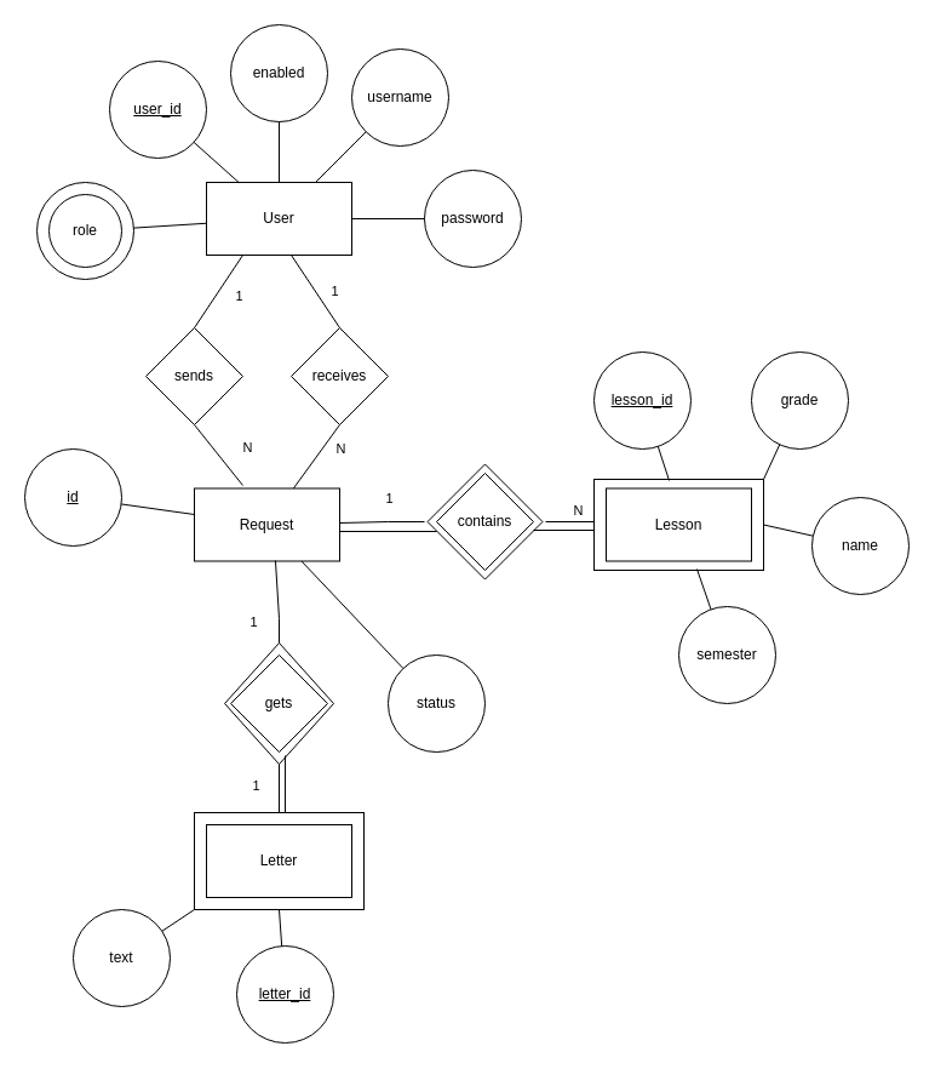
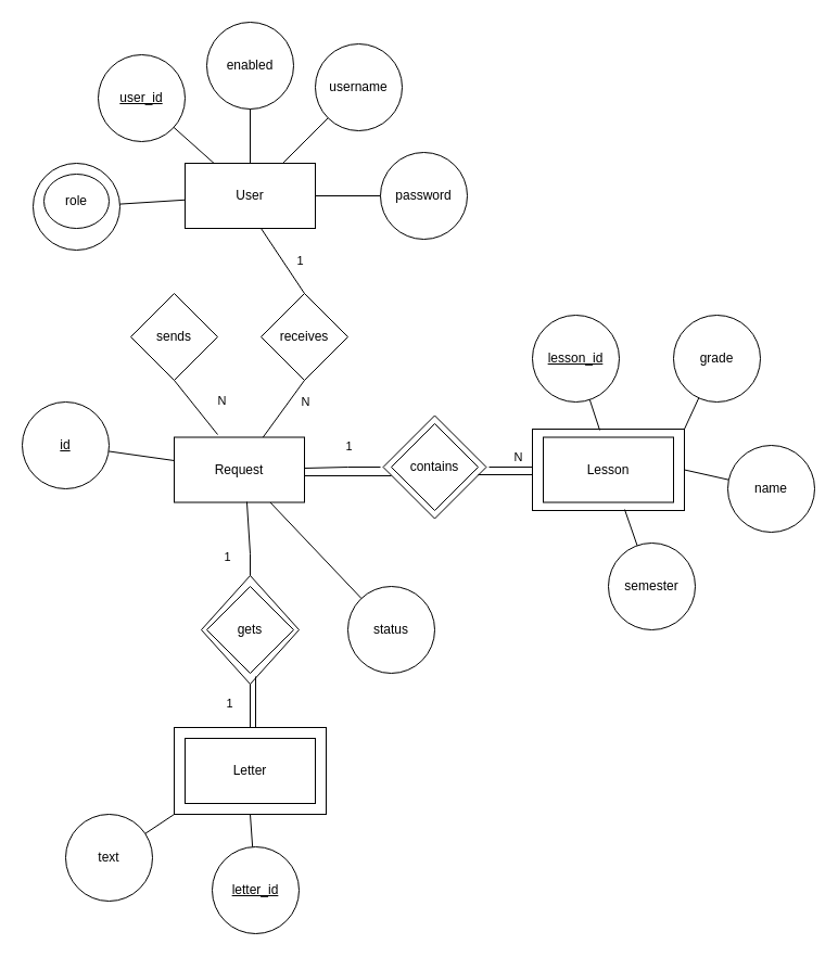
  <mxCell id="0" />
  <mxCell id="1" parent="0" />
  <mxCell id="2" value="" style="rounded=0;whiteSpace=wrap;html=1;" parent="1" vertex="1"><mxGeometry x="160" y="670" width="140" height="80" as="geometry" /></mxCell>
  <mxCell id="3" value="" style="rhombus;whiteSpace=wrap;html=1;" parent="1" vertex="1"><mxGeometry x="185" y="530" width="90" height="100" as="geometry" /></mxCell>
  <mxCell id="4" value="" style="rhombus;whiteSpace=wrap;html=1;" parent="1" vertex="1"><mxGeometry x="352.5" y="382.5" width="95" height="95" as="geometry" /></mxCell>
  <mxCell id="5" style="edgeStyle=orthogonalEdgeStyle;rounded=0;orthogonalLoop=1;jettySize=auto;html=1;exitX=0.75;exitY=1;exitDx=0;exitDy=0;entryX=0.825;entryY=0.983;entryDx=0;entryDy=0;entryPerimeter=0;" parent="1" source="6" target="28" edge="1"><mxGeometry relative="1" as="geometry" /></mxCell>
  <mxCell id="6" value="" style="rounded=0;whiteSpace=wrap;html=1;" parent="1" vertex="1"><mxGeometry x="490" y="395" width="140" height="75" as="geometry" /></mxCell>
  <mxCell id="7" value="User" style="rounded=0;whiteSpace=wrap;html=1;" parent="1" vertex="1"><mxGeometry x="170" y="150" width="120" height="60" as="geometry" /></mxCell>
  <mxCell id="8" value="&lt;u&gt;user_id&lt;/u&gt;" style="ellipse;whiteSpace=wrap;html=1;aspect=fixed;" parent="1" vertex="1"><mxGeometry x="90" y="50" width="80" height="80" as="geometry" /></mxCell>
  <mxCell id="9" value="" style="endArrow=none;html=1;rounded=0;" parent="1" source="8" target="7" edge="1"><mxGeometry width="50" height="50" relative="1" as="geometry"><mxPoint x="360" y="410" as="sourcePoint" /><mxPoint x="410" y="360" as="targetPoint" /></mxGeometry></mxCell>
  <mxCell id="10" value="enabled" style="ellipse;whiteSpace=wrap;html=1;aspect=fixed;" parent="1" vertex="1"><mxGeometry x="190" y="20" width="80" height="80" as="geometry" /></mxCell>
  <mxCell id="11" value="" style="endArrow=none;html=1;rounded=0;" parent="1" source="7" target="10" edge="1"><mxGeometry width="50" height="50" relative="1" as="geometry"><mxPoint x="360" y="410" as="sourcePoint" /><mxPoint x="410" y="360" as="targetPoint" /></mxGeometry></mxCell>
  <mxCell id="12" value="password" style="ellipse;whiteSpace=wrap;html=1;aspect=fixed;" parent="1" vertex="1"><mxGeometry x="350" y="140" width="80" height="80" as="geometry" /></mxCell>
  <mxCell id="13" value="username" style="ellipse;whiteSpace=wrap;html=1;aspect=fixed;" parent="1" vertex="1"><mxGeometry x="290" y="40" width="80" height="80" as="geometry" /></mxCell>
  <mxCell id="14" value="" style="endArrow=none;html=1;rounded=0;" parent="1" source="12" target="7" edge="1"><mxGeometry width="50" height="50" relative="1" as="geometry"><mxPoint x="360" y="410" as="sourcePoint" /><mxPoint x="410" y="360" as="targetPoint" /></mxGeometry></mxCell>
  <mxCell id="15" value="" style="endArrow=none;html=1;rounded=0;" parent="1" source="7" target="13" edge="1"><mxGeometry width="50" height="50" relative="1" as="geometry"><mxPoint x="360" y="410" as="sourcePoint" /><mxPoint x="410" y="360" as="targetPoint" /></mxGeometry></mxCell>
  <mxCell id="16" value="" style="ellipse;whiteSpace=wrap;html=1;aspect=fixed;" parent="1" vertex="1"><mxGeometry x="30" y="150" width="80" height="80" as="geometry" /></mxCell>
- <mxCell id="17" value="role" style="ellipse;whiteSpace=wrap;html=1;aspect=fixed;" parent="1" vertex="1"><mxGeometry x="40" y="160" width="60" height="60" as="geometry" /></mxCell>
+ <mxCell id="17" value="role" style="ellipse;whiteSpace=wrap;html=1;aspect=fixed;" parent="1" vertex="1"><mxGeometry x="40" y="160" width="60" height="50" as="geometry" /></mxCell>
  <mxCell id="18" value="" style="endArrow=none;html=1;rounded=0;" parent="1" source="16" target="7" edge="1"><mxGeometry width="50" height="50" relative="1" as="geometry"><mxPoint x="120" y="230" as="sourcePoint" /><mxPoint x="410" y="360" as="targetPoint" /></mxGeometry></mxCell>
  <mxCell id="19" value="Request" style="rounded=0;whiteSpace=wrap;html=1;" parent="1" vertex="1"><mxGeometry x="160" y="402.5" width="120" height="60" as="geometry" /></mxCell>
  <mxCell id="20" value="&lt;u&gt;id&lt;/u&gt;" style="ellipse;whiteSpace=wrap;html=1;aspect=fixed;" parent="1" vertex="1"><mxGeometry x="20" y="370" width="80" height="80" as="geometry" /></mxCell>
  <mxCell id="21" value="grade" style="ellipse;whiteSpace=wrap;html=1;aspect=fixed;" parent="1" vertex="1"><mxGeometry x="620" y="290" width="80" height="80" as="geometry" /></mxCell>
  <mxCell id="22" value="&lt;u&gt;lesson_id&lt;/u&gt;" style="ellipse;whiteSpace=wrap;html=1;aspect=fixed;" parent="1" vertex="1"><mxGeometry x="490" y="290" width="80" height="80" as="geometry" /></mxCell>
  <mxCell id="23" value="status" style="ellipse;whiteSpace=wrap;html=1;aspect=fixed;" parent="1" vertex="1"><mxGeometry x="320" y="540" width="80" height="80" as="geometry" /></mxCell>
  <mxCell id="24" value="" style="endArrow=none;html=1;rounded=0;" parent="1" source="19" target="20" edge="1"><mxGeometry width="50" height="50" relative="1" as="geometry"><mxPoint x="360" y="380" as="sourcePoint" /><mxPoint x="410" y="330" as="targetPoint" /></mxGeometry></mxCell>
  <mxCell id="25" value="" style="endArrow=none;html=1;rounded=0;" parent="1" source="19" target="23" edge="1"><mxGeometry width="50" height="50" relative="1" as="geometry"><mxPoint x="265" y="440" as="sourcePoint" /><mxPoint x="315" y="390" as="targetPoint" /></mxGeometry></mxCell>
  <mxCell id="26" value="semester" style="ellipse;whiteSpace=wrap;html=1;aspect=fixed;" parent="1" vertex="1"><mxGeometry x="560" y="500" width="80" height="80" as="geometry" /></mxCell>
  <mxCell id="27" value="name" style="ellipse;whiteSpace=wrap;html=1;aspect=fixed;" parent="1" vertex="1"><mxGeometry x="670" y="410" width="80" height="80" as="geometry" /></mxCell>
  <mxCell id="28" value="Lesson" style="rounded=0;whiteSpace=wrap;html=1;" parent="1" vertex="1"><mxGeometry x="500" y="402.5" width="120" height="60" as="geometry" /></mxCell>
  <mxCell id="29" value="text" style="ellipse;whiteSpace=wrap;html=1;aspect=fixed;" parent="1" vertex="1"><mxGeometry x="60" y="750" width="80" height="80" as="geometry" /></mxCell>
  <mxCell id="30" value="&lt;u&gt;letter_id&lt;/u&gt;" style="ellipse;whiteSpace=wrap;html=1;aspect=fixed;" parent="1" vertex="1"><mxGeometry x="195" y="780" width="80" height="80" as="geometry" /></mxCell>
  <mxCell id="31" value="" style="endArrow=none;html=1;rounded=0;exitX=1;exitY=0.5;exitDx=0;exitDy=0;" parent="1" source="6" target="27" edge="1"><mxGeometry width="50" height="50" relative="1" as="geometry"><mxPoint x="390" y="630" as="sourcePoint" /><mxPoint x="660.078" y="457.505" as="targetPoint" /></mxGeometry></mxCell>
  <mxCell id="32" value="" style="endArrow=none;html=1;rounded=0;exitX=1;exitY=0;exitDx=0;exitDy=0;" parent="1" source="6" target="21" edge="1"><mxGeometry width="50" height="50" relative="1" as="geometry"><mxPoint x="590" y="430" as="sourcePoint" /><mxPoint x="640" y="380" as="targetPoint" /></mxGeometry></mxCell>
  <mxCell id="33" value="" style="endArrow=none;html=1;rounded=0;exitX=0.443;exitY=0.013;exitDx=0;exitDy=0;exitPerimeter=0;" parent="1" source="6" target="22" edge="1"><mxGeometry width="50" height="50" relative="1" as="geometry"><mxPoint x="550" y="390" as="sourcePoint" /><mxPoint x="390" y="570" as="targetPoint" /></mxGeometry></mxCell>
  <mxCell id="34" value="" style="endArrow=none;html=1;rounded=0;entryX=0.607;entryY=0.987;entryDx=0;entryDy=0;entryPerimeter=0;" parent="1" source="26" target="6" edge="1"><mxGeometry width="50" height="50" relative="1" as="geometry"><mxPoint x="340" y="620" as="sourcePoint" /><mxPoint x="580" y="480" as="targetPoint" /></mxGeometry></mxCell>
  <mxCell id="35" value="Letter" style="rounded=0;whiteSpace=wrap;html=1;" parent="1" vertex="1"><mxGeometry x="170" y="680" width="120" height="60" as="geometry" /></mxCell>
  <mxCell id="36" value="sends" style="rhombus;whiteSpace=wrap;html=1;" parent="1" vertex="1"><mxGeometry x="120" y="270" width="80" height="80" as="geometry" /></mxCell>
- <mxCell id="37" value="" style="endArrow=none;html=1;rounded=0;entryX=0.25;entryY=1;entryDx=0;entryDy=0;exitX=0.5;exitY=0;exitDx=0;exitDy=0;" parent="1" edge="1" target="7" source="36"><mxGeometry width="50" height="50" relative="1" as="geometry"><mxPoint x="230" y="260" as="sourcePoint" /><mxPoint x="229.5" y="210" as="targetPoint" /></mxGeometry></mxCell>
- <mxCell id="38" value="1" style="edgeLabel;html=1;align=center;verticalAlign=middle;resizable=0;points=[];" parent="37" vertex="1" connectable="0"><mxGeometry x="0.3" y="-2" relative="1" as="geometry"><mxPoint x="9" y="11" as="offset" /></mxGeometry></mxCell>
  <mxCell id="39" value="" style="endArrow=none;html=1;rounded=0;entryX=0.5;entryY=1;entryDx=0;entryDy=0;" parent="1" target="36" edge="1"><mxGeometry width="50" height="50" relative="1" as="geometry"><mxPoint x="200" y="400" as="sourcePoint" /><mxPoint x="410" y="360" as="targetPoint" /></mxGeometry></mxCell>
  <mxCell id="40" value="N" style="edgeLabel;html=1;align=center;verticalAlign=middle;resizable=0;points=[];" parent="39" vertex="1" connectable="0"><mxGeometry x="0.3" y="-1" relative="1" as="geometry"><mxPoint x="29" y="2" as="offset" /></mxGeometry></mxCell>
  <mxCell id="41" value="contains" style="rhombus;whiteSpace=wrap;html=1;" parent="1" vertex="1"><mxGeometry x="360" y="390" width="80" height="80" as="geometry" /></mxCell>
  <mxCell id="42" value="" style="endArrow=none;html=1;rounded=0;" parent="1" edge="1"><mxGeometry width="50" height="50" relative="1" as="geometry"><mxPoint x="450" y="430" as="sourcePoint" /><mxPoint x="490" y="430" as="targetPoint" /></mxGeometry></mxCell>
  <mxCell id="43" value="N" style="edgeLabel;html=1;align=center;verticalAlign=middle;resizable=0;points=[];" parent="42" vertex="1" connectable="0"><mxGeometry x="-0.6" y="-1" relative="1" as="geometry"><mxPoint x="18" y="-11" as="offset" /></mxGeometry></mxCell>
  <mxCell id="44" value="" style="endArrow=none;html=1;rounded=0;" parent="1" source="19" edge="1"><mxGeometry width="50" height="50" relative="1" as="geometry"><mxPoint x="360" y="410" as="sourcePoint" /><mxPoint x="350" y="430" as="targetPoint" /><Array as="points"><mxPoint x="320" y="430" /></Array></mxGeometry></mxCell>
  <mxCell id="45" value="1" style="edgeLabel;html=1;align=center;verticalAlign=middle;resizable=0;points=[];" parent="44" vertex="1" connectable="0"><mxGeometry x="-0.286" y="-3" relative="1" as="geometry"><mxPoint x="15" y="-23" as="offset" /></mxGeometry></mxCell>
  <mxCell id="46" value="gets" style="rhombus;whiteSpace=wrap;html=1;" parent="1" vertex="1"><mxGeometry x="190" y="540" width="80" height="80" as="geometry" /></mxCell>
  <mxCell id="47" value="" style="endArrow=none;html=1;rounded=0;entryX=0.5;entryY=1;entryDx=0;entryDy=0;exitX=0.5;exitY=0;exitDx=0;exitDy=0;" parent="1" source="2" target="3" edge="1"><mxGeometry width="50" height="50" relative="1" as="geometry"><mxPoint x="230" y="670" as="sourcePoint" /><mxPoint x="230" y="630" as="targetPoint" /></mxGeometry></mxCell>
  <mxCell id="48" value="1" style="edgeLabel;html=1;align=center;verticalAlign=middle;resizable=0;points=[];" parent="47" vertex="1" connectable="0"><mxGeometry x="0.44" y="1" relative="1" as="geometry"><mxPoint x="-19" y="6" as="offset" /></mxGeometry></mxCell>
  <mxCell id="49" value="" style="endArrow=none;html=1;rounded=0;entryX=0.558;entryY=0.992;entryDx=0;entryDy=0;entryPerimeter=0;" parent="1" target="19" edge="1"><mxGeometry width="50" height="50" relative="1" as="geometry"><mxPoint x="230" y="530" as="sourcePoint" /><mxPoint x="410" y="460" as="targetPoint" /><Array as="points"><mxPoint x="230" y="510" /></Array></mxGeometry></mxCell>
  <mxCell id="50" value="1" style="edgeLabel;html=1;align=center;verticalAlign=middle;resizable=0;points=[];" parent="49" vertex="1" connectable="0"><mxGeometry x="0.4" relative="1" as="geometry"><mxPoint x="-20" y="30" as="offset" /></mxGeometry></mxCell>
  <mxCell id="51" value="" style="endArrow=none;html=1;rounded=0;" parent="1" source="30" edge="1"><mxGeometry width="50" height="50" relative="1" as="geometry"><mxPoint x="360" y="510" as="sourcePoint" /><mxPoint x="230" y="750" as="targetPoint" /></mxGeometry></mxCell>
  <mxCell id="52" value="" style="endArrow=none;html=1;rounded=0;exitX=0;exitY=1;exitDx=0;exitDy=0;" parent="1" source="2" target="29" edge="1"><mxGeometry width="50" height="50" relative="1" as="geometry"><mxPoint x="360" y="510" as="sourcePoint" /><mxPoint x="410" y="460" as="targetPoint" /></mxGeometry></mxCell>
  <mxCell id="53" value="" style="endArrow=none;html=1;rounded=0;" parent="1" edge="1"><mxGeometry width="50" height="50" relative="1" as="geometry"><mxPoint x="440" y="437" as="sourcePoint" /><mxPoint x="490" y="437" as="targetPoint" /><Array as="points" /></mxGeometry></mxCell>
  <mxCell id="54" value="" style="endArrow=none;html=1;rounded=0;entryX=0.556;entryY=0.93;entryDx=0;entryDy=0;entryPerimeter=0;" parent="1" target="3" edge="1"><mxGeometry width="50" height="50" relative="1" as="geometry"><mxPoint x="235" y="670" as="sourcePoint" /><mxPoint x="240" y="640" as="targetPoint" /></mxGeometry></mxCell>
  <mxCell id="55" value="" style="endArrow=none;html=1;rounded=0;" parent="1" edge="1"><mxGeometry width="50" height="50" relative="1" as="geometry"><mxPoint x="280" y="438" as="sourcePoint" /><mxPoint x="360" y="438" as="targetPoint" /></mxGeometry></mxCell>
  <mxCell id="56" value="receives&lt;br&gt;" style="rhombus;whiteSpace=wrap;html=1;" vertex="1" parent="1"><mxGeometry x="240" y="270" width="80" height="80" as="geometry" /></mxCell>
  <mxCell id="57" value="" style="endArrow=none;html=1;rounded=0;entryX=0.5;entryY=1;entryDx=0;entryDy=0;" edge="1" parent="1" source="19" target="56"><mxGeometry width="50" height="50" relative="1" as="geometry"><mxPoint x="240" y="400" as="sourcePoint" /><mxPoint x="290" y="350" as="targetPoint" /></mxGeometry></mxCell>
  <mxCell id="58" value="N" style="edgeLabel;html=1;align=center;verticalAlign=middle;resizable=0;points=[];" vertex="1" connectable="0" parent="57"><mxGeometry x="0.438" y="-2" relative="1" as="geometry"><mxPoint x="9" y="4" as="offset" /></mxGeometry></mxCell>
  <mxCell id="59" value="" style="endArrow=none;html=1;rounded=0;exitX=0.5;exitY=0;exitDx=0;exitDy=0;" edge="1" parent="1" source="56"><mxGeometry width="50" height="50" relative="1" as="geometry"><mxPoint x="360" y="400" as="sourcePoint" /><mxPoint x="240" y="210" as="targetPoint" /></mxGeometry></mxCell>
  <mxCell id="60" value="1" style="edgeLabel;html=1;align=center;verticalAlign=middle;resizable=0;points=[];" vertex="1" connectable="0" parent="59"><mxGeometry x="0.469" y="-2" relative="1" as="geometry"><mxPoint x="23" y="15" as="offset" /></mxGeometry></mxCell>
